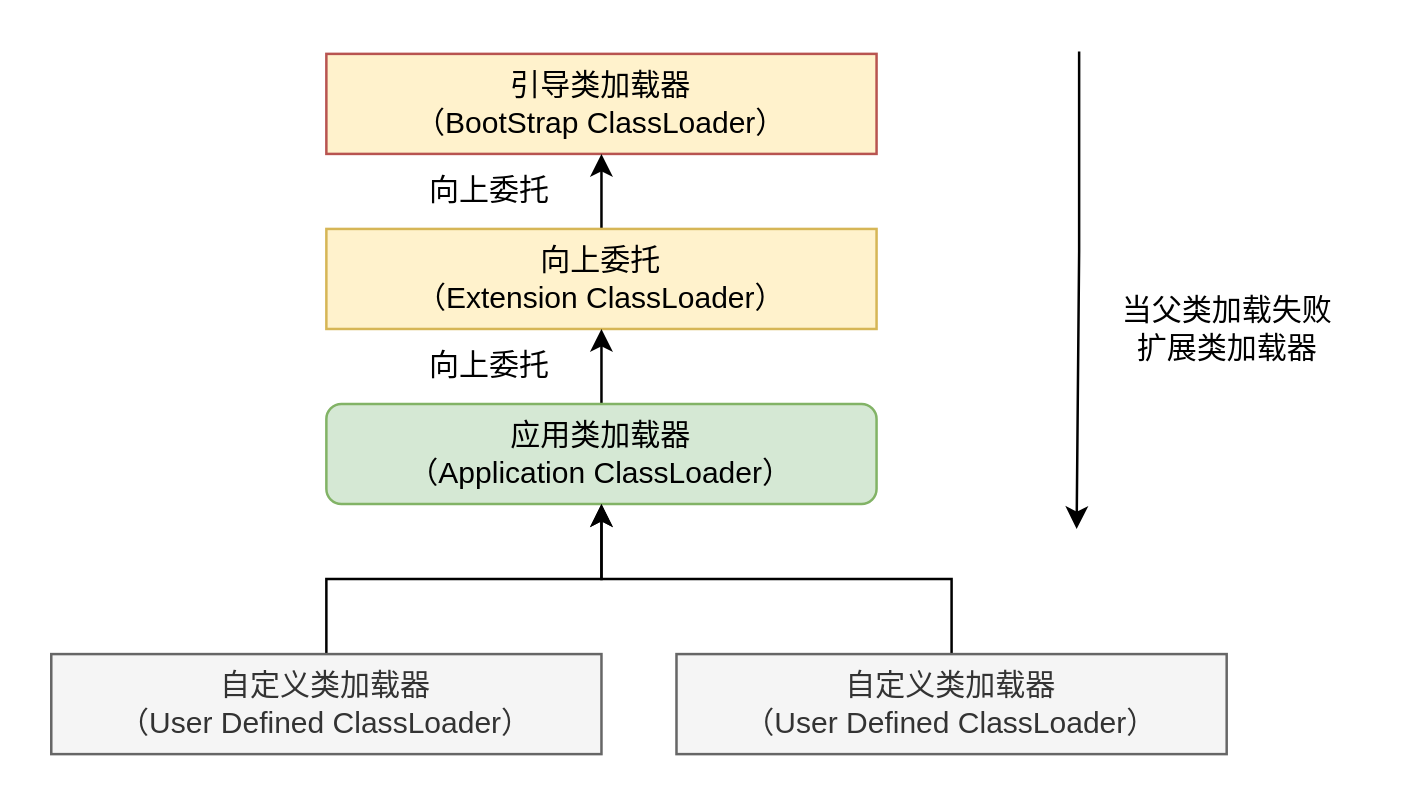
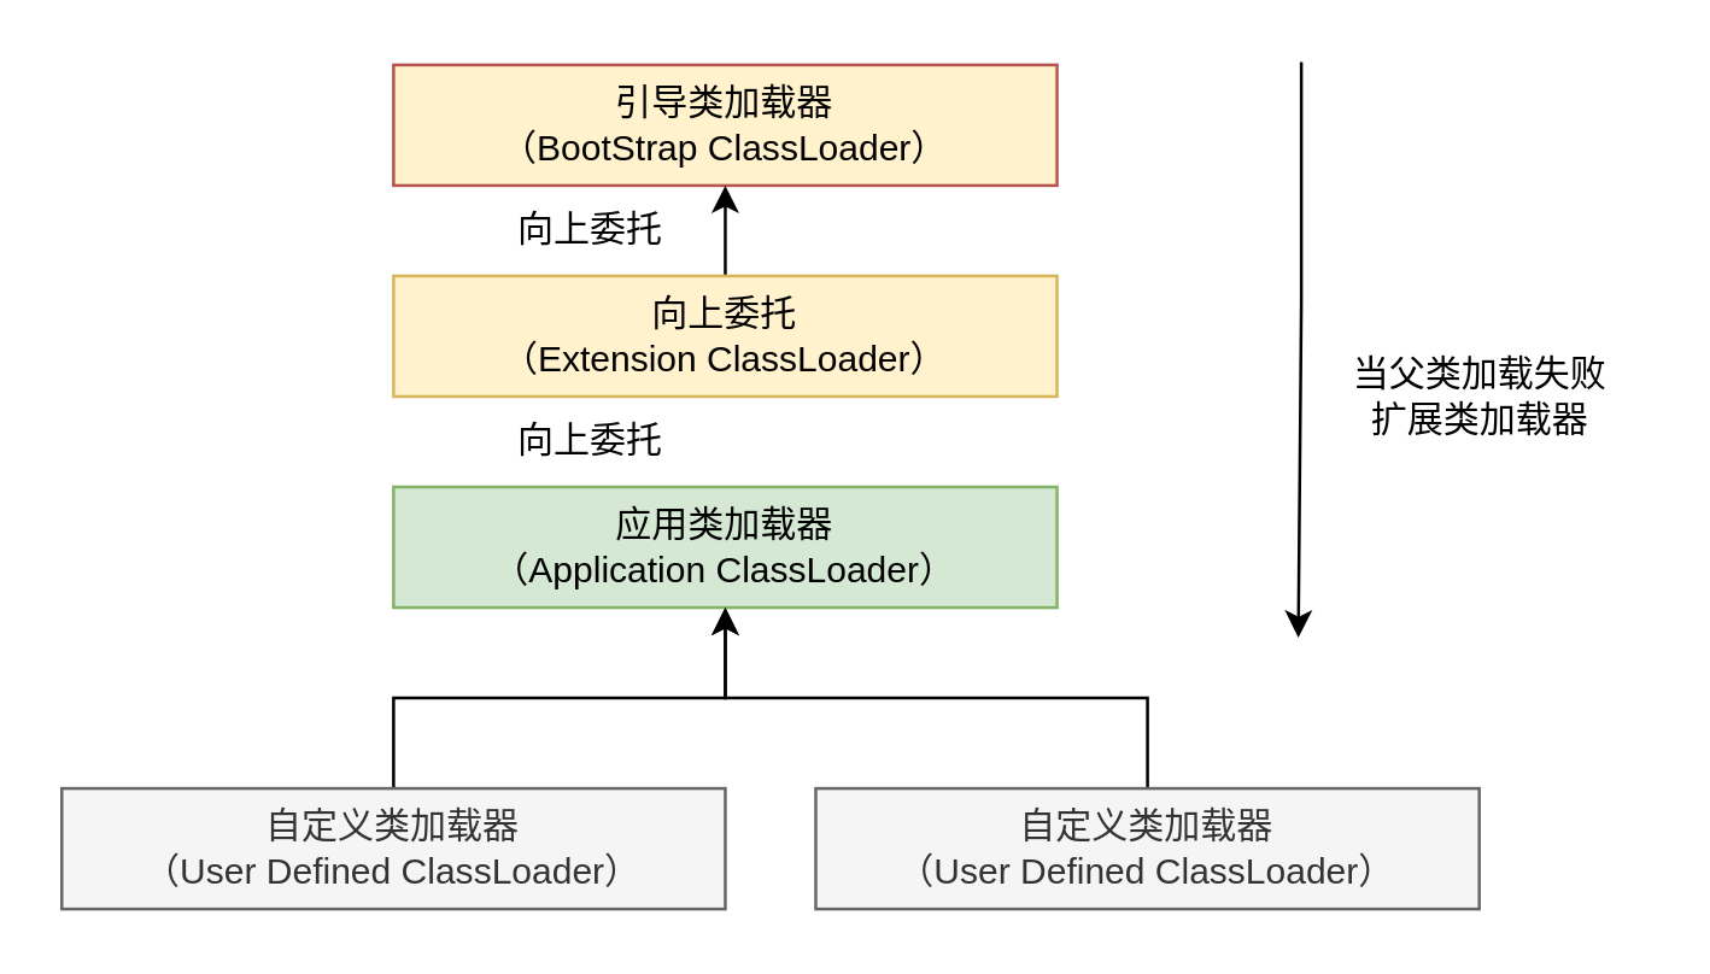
  <mxCell id="0" />
  <mxCell id="1" parent="0" />
  <mxCell id="2" value="引导类加载器&lt;br&gt;（BootStrap ClassLoader）" style="rounded=0;whiteSpace=wrap;html=1;fillColor=#fff2cc;strokeColor=#b85450;" vertex="1" parent="1"><mxGeometry x="130" y="21" width="220" height="40" as="geometry" /></mxCell>
  <mxCell id="3" value="" style="edgeStyle=orthogonalEdgeStyle;rounded=0;orthogonalLoop=1;jettySize=auto;html=1;" edge="1" parent="1" source="4" target="2"><mxGeometry relative="1" as="geometry" /></mxCell>
  <mxCell id="4" value="向上委托&lt;br&gt;（Extension ClassLoader）" style="rounded=0;whiteSpace=wrap;html=1;fillColor=#fff2cc;strokeColor=#d6b656;" vertex="1" parent="1"><mxGeometry x="130" y="91" width="220" height="40" as="geometry" /></mxCell>
- <mxCell id="5" value="" style="edgeStyle=orthogonalEdgeStyle;rounded=0;orthogonalLoop=1;jettySize=auto;html=1;" edge="1" parent="1" source="6" target="4"><mxGeometry relative="1" as="geometry" /></mxCell>
- <mxCell id="6" value="应用类加载器&lt;br&gt;（Application ClassLoader）" style="whiteSpace=wrap;html=1;fillColor=#d5e8d4;strokeColor=#82b366;rounded=1;" vertex="1" parent="1"><mxGeometry x="130" y="161" width="220" height="40" as="geometry" /></mxCell>
+ <mxCell id="6" value="应用类加载器&lt;br&gt;（Application ClassLoader）" style="rounded=0;whiteSpace=wrap;html=1;fillColor=#d5e8d4;strokeColor=#82b366;" vertex="1" parent="1"><mxGeometry x="130" y="161" width="220" height="40" as="geometry" /></mxCell>
  <mxCell id="7" value="" style="edgeStyle=orthogonalEdgeStyle;rounded=0;orthogonalLoop=1;jettySize=auto;html=1;" edge="1" parent="1" source="8" target="6"><mxGeometry relative="1" as="geometry" /></mxCell>
  <mxCell id="8" value="自定义类加载器&lt;br&gt;（User Defined ClassLoader）" style="rounded=0;whiteSpace=wrap;html=1;fillColor=#f5f5f5;fontColor=#333333;strokeColor=#666666;" vertex="1" parent="1"><mxGeometry x="20" y="261" width="220" height="40" as="geometry" /></mxCell>
  <mxCell id="9" value="" style="edgeStyle=orthogonalEdgeStyle;rounded=0;orthogonalLoop=1;jettySize=auto;html=1;" edge="1" parent="1" source="10" target="6"><mxGeometry relative="1" as="geometry" /></mxCell>
  <mxCell id="10" value="自定义类加载器&lt;br style=&quot;border-color: var(--border-color);&quot;&gt;（User Defined ClassLoader）" style="rounded=0;whiteSpace=wrap;html=1;fillColor=#f5f5f5;fontColor=#333333;strokeColor=#666666;" vertex="1" parent="1"><mxGeometry x="270" y="261" width="220" height="40" as="geometry" /></mxCell>
  <mxCell id="11" value="向上委托" style="text;html=1;align=center;verticalAlign=middle;resizable=0;points=[];autosize=1;strokeColor=none;fillColor=none;" vertex="1" parent="1"><mxGeometry x="160" y="131" width="70" height="30" as="geometry" /></mxCell>
  <mxCell id="12" value="向上委托" style="text;html=1;align=center;verticalAlign=middle;resizable=0;points=[];autosize=1;strokeColor=none;fillColor=none;" vertex="1" parent="1"><mxGeometry x="160" y="61" width="70" height="30" as="geometry" /></mxCell>
  <mxCell id="13" value="" style="endArrow=classic;html=1;rounded=0;" edge="1" parent="1"><mxGeometry width="50" height="50" relative="1" as="geometry"><mxPoint x="431" y="20" as="sourcePoint" /><mxPoint x="430" y="211" as="targetPoint" /><Array as="points"><mxPoint x="431" y="20" /><mxPoint x="431" y="100" /></Array></mxGeometry></mxCell>
  <mxCell id="14" value="当父类加载失败&lt;br&gt;扩展类加载器" style="text;html=1;align=center;verticalAlign=middle;resizable=0;points=[];autosize=1;strokeColor=none;fillColor=none;" vertex="1" parent="1"><mxGeometry x="435" y="111" width="110" height="40" as="geometry" /></mxCell>
